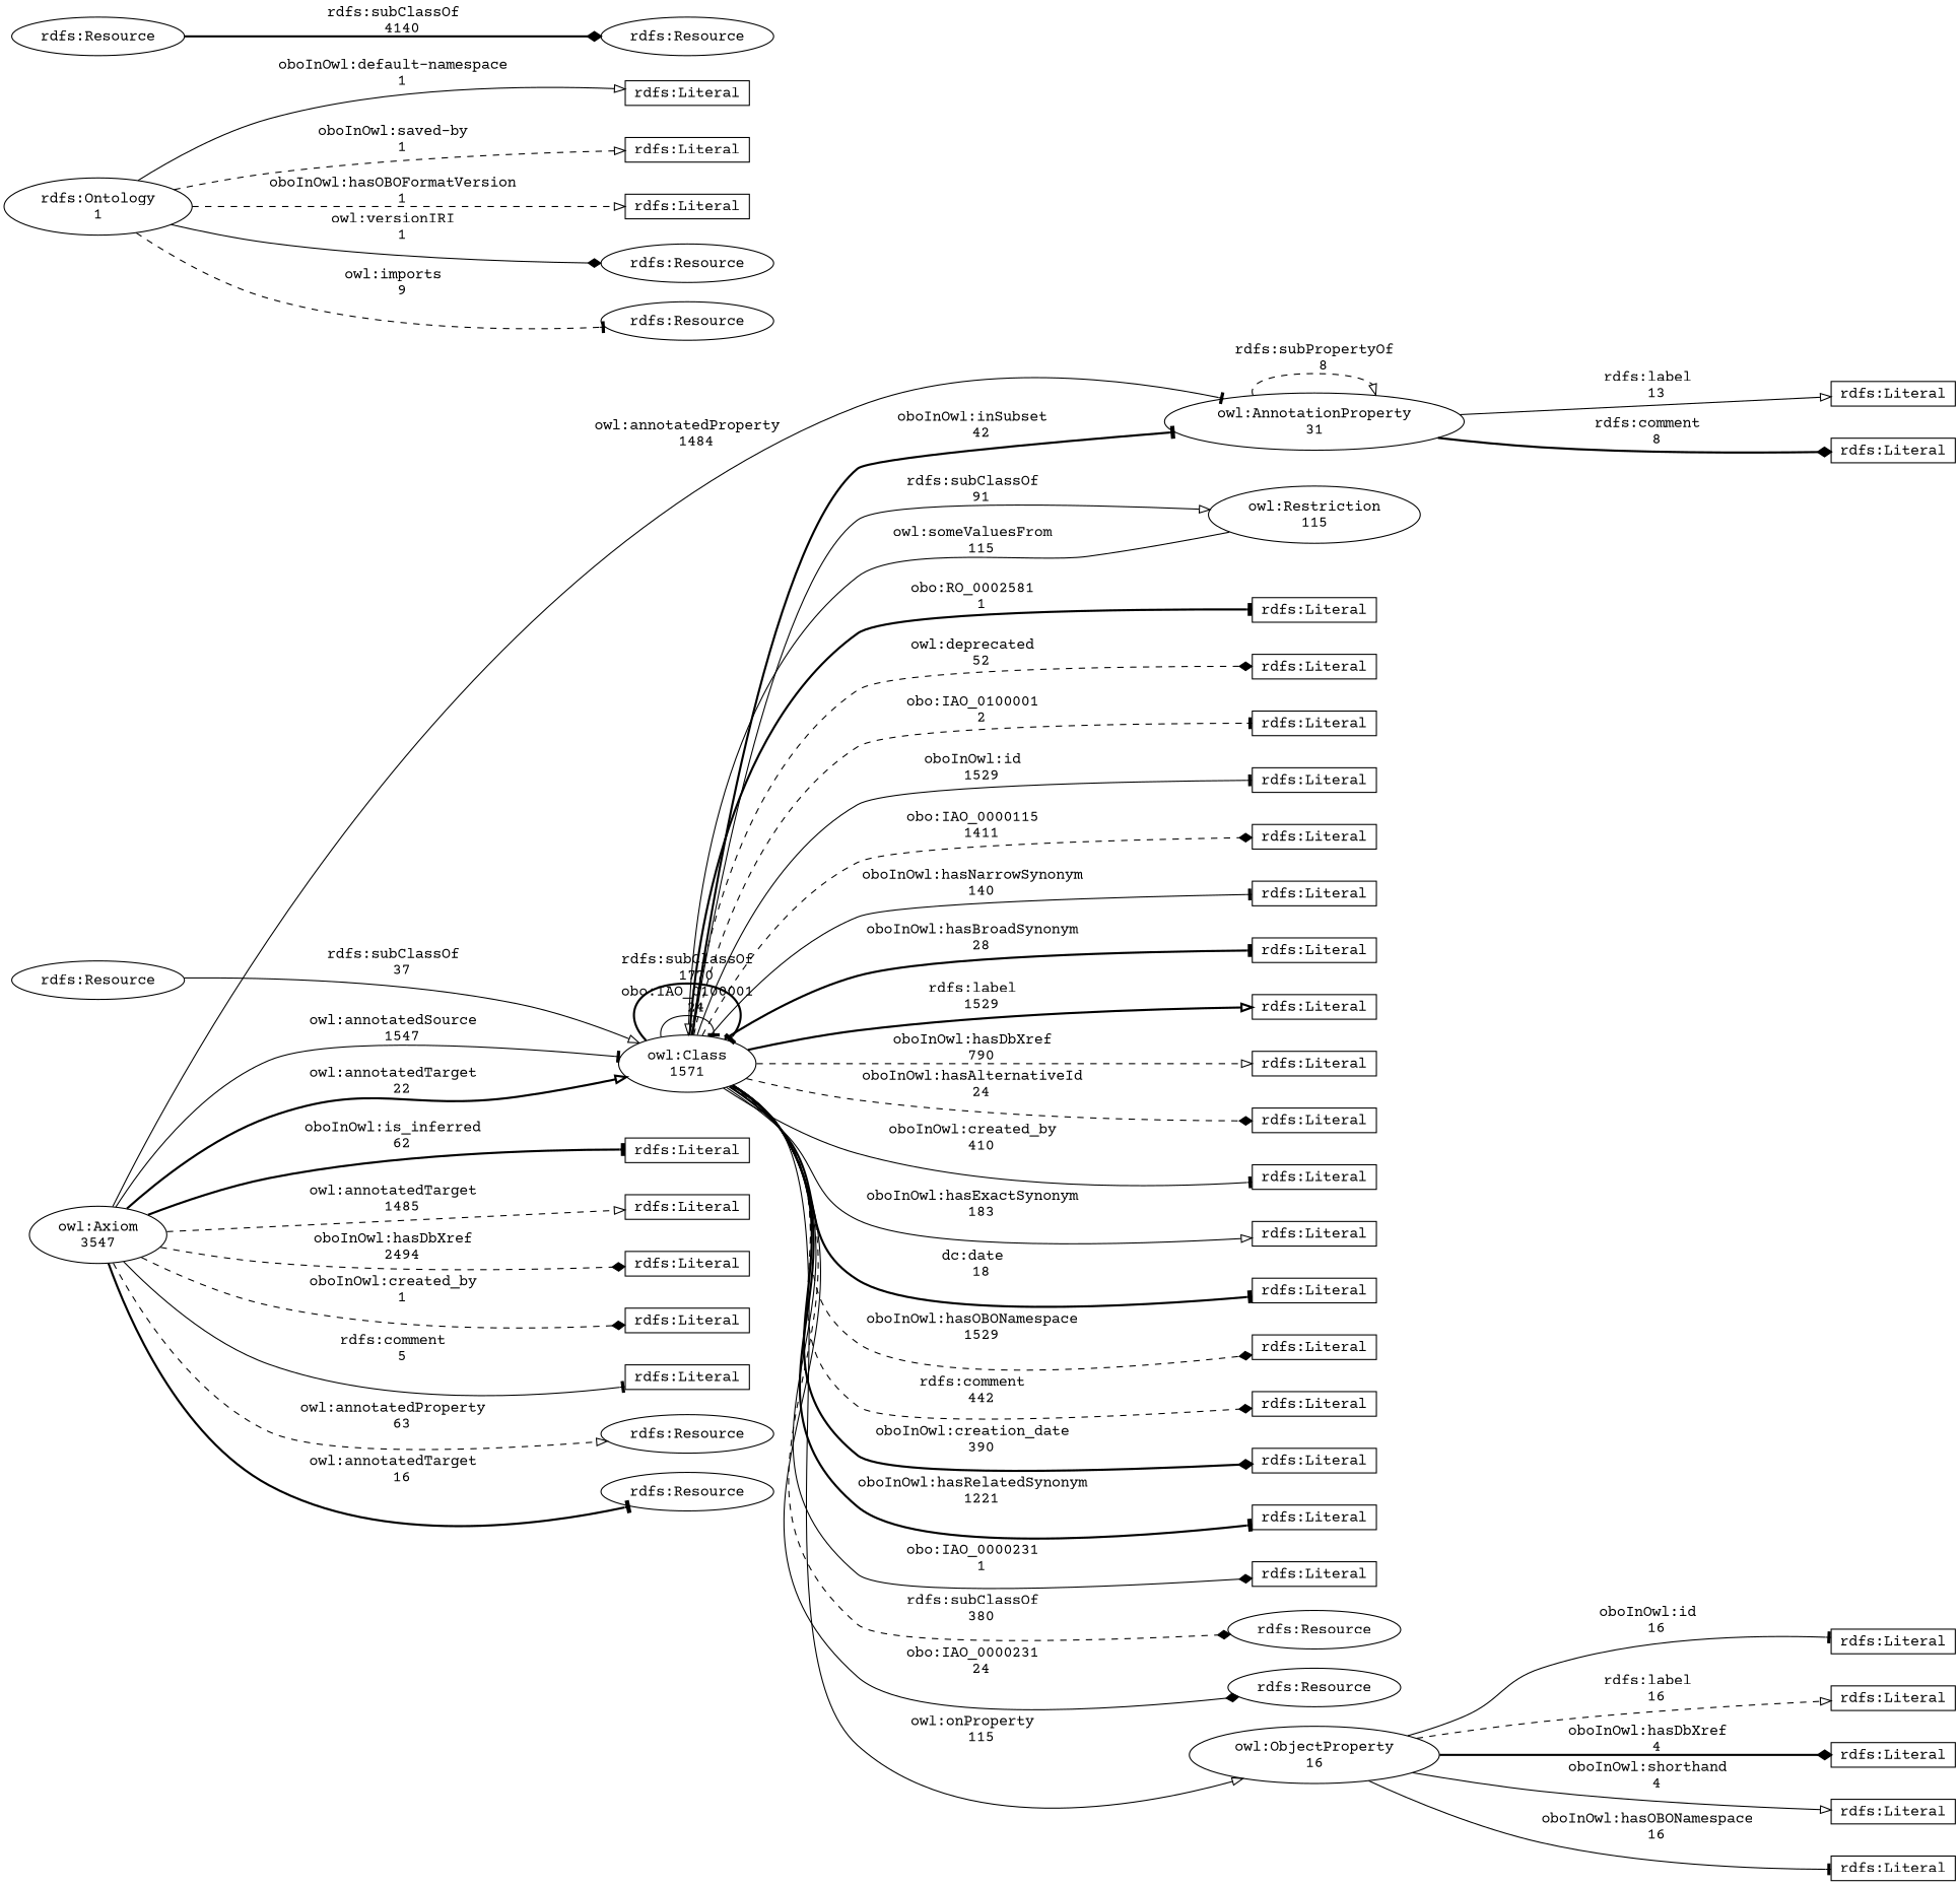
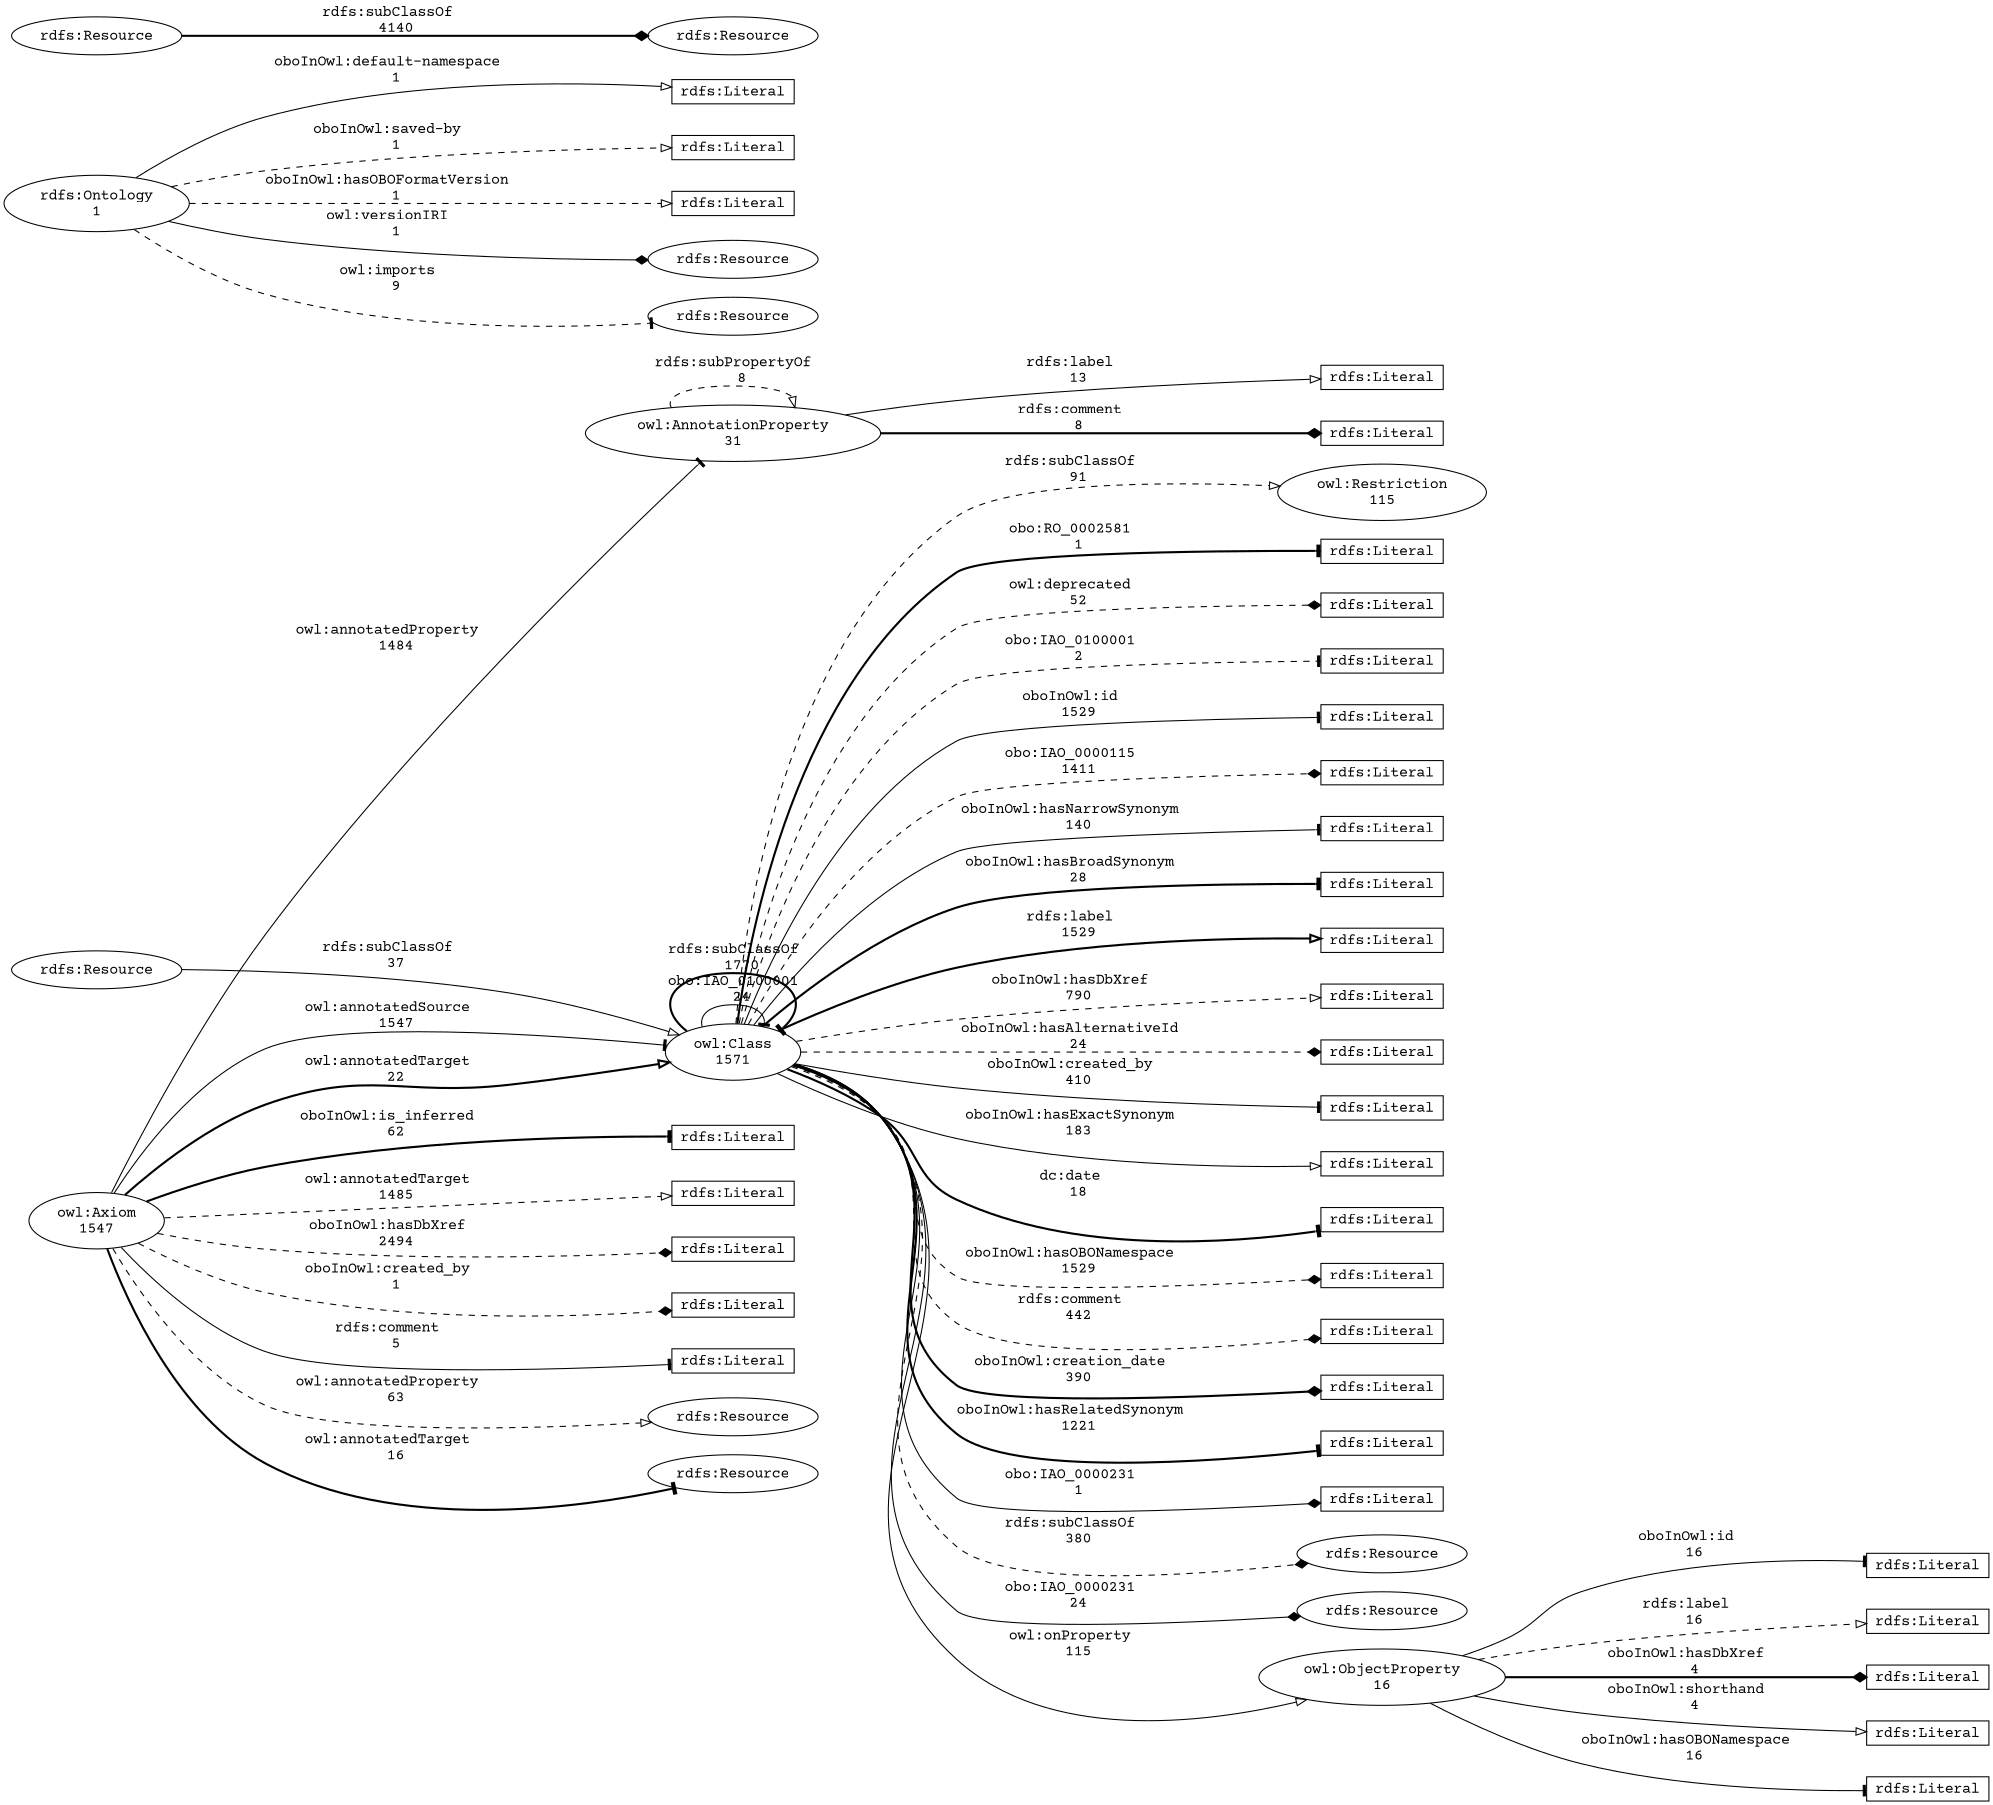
  digraph {
    fontname="Courier Prime"
    rankdir=LR
    ranksep=2
    node [fontname="Courier Prime" shape=box]
    edge [arrowhead=tee fontname="Courier Prime" style=solid]
    n1 [label="owl:AnnotationProperty\n31" shape=""]
    n2 [height=0.3 label="rdfs:Literal"]
    n3 [height=0.3 label="rdfs:Literal"]
-   n4 [label="owl:Axiom\n3547" shape=""]
+   n4 [label="owl:Axiom\n1547" shape=""]
    n5 [label="owl:Class\n1571" shape=""]
    n6 [height=0.3 label="rdfs:Literal"]
    n7 [height=0.3 label="rdfs:Literal"]
    n8 [height=0.3 label="rdfs:Literal"]
    n9 [height=0.3 label="rdfs:Literal"]
    n10 [height=0.3 label="rdfs:Literal"]
    n11 [label="rdfs:Resource" shape=""]
    n12 [label="rdfs:Resource" shape=""]
    n13 [label="owl:Restriction\n115" shape=""]
    n14 [height=0.3 label="rdfs:Literal"]
    n15 [height=0.3 label="rdfs:Literal"]
    n16 [height=0.3 label="rdfs:Literal"]
    n17 [height=0.3 label="rdfs:Literal"]
    n18 [height=0.3 label="rdfs:Literal"]
    n19 [height=0.3 label="rdfs:Literal"]
    n20 [height=0.3 label="rdfs:Literal"]
    n21 [height=0.3 label="rdfs:Literal"]
    n22 [height=0.3 label="rdfs:Literal"]
    n23 [height=0.3 label="rdfs:Literal"]
    n24 [height=0.3 label="rdfs:Literal"]
    n25 [height=0.3 label="rdfs:Literal"]
    n26 [height=0.3 label="rdfs:Literal"]
    n27 [height=0.3 label="rdfs:Literal"]
    n28 [height=0.3 label="rdfs:Literal"]
    n29 [height=0.3 label="rdfs:Literal"]
    n30 [height=0.3 label="rdfs:Literal"]
    n31 [height=0.3 label="rdfs:Literal"]
    n32 [label="rdfs:Resource" shape=""]
    n33 [label="rdfs:Resource" shape=""]
    n34 [label="owl:ObjectProperty\n16" shape=""]
    n35 [height=0.3 label="rdfs:Literal"]
    n36 [height=0.3 label="rdfs:Literal"]
    n37 [height=0.3 label="rdfs:Literal"]
    n38 [height=0.3 label="rdfs:Literal"]
    n39 [height=0.3 label="rdfs:Literal"]
    n40 [label="rdfs:Ontology\n1" shape=""]
    n41 [height=0.3 label="rdfs:Literal"]
    n42 [height=0.3 label="rdfs:Literal"]
    n43 [height=0.3 label="rdfs:Literal"]
    n44 [label="rdfs:Resource" shape=""]
    n45 [label="rdfs:Resource" shape=""]
    n46 [label="rdfs:Resource" shape=""]
    n47 [label="rdfs:Resource" shape=""]
    n48 [label="rdfs:Resource" shape=""]
    n1 -> n1 [arrowhead=onormal label="rdfs:subPropertyOf\n  8" style=dashed]
    n1 -> n2 [arrowhead=onormal label="rdfs:label\n  13"]
    n1 -> n3 [arrowhead=diamond label="rdfs:comment\n  8" style=bold]
    n4 -> n1 [label="owl:annotatedProperty\n  1484"]
    n4 -> n5 [label="owl:annotatedSource\n  1547"]
    n4 -> n5 [arrowhead=onormal label="owl:annotatedTarget\n  22" style=bold]
    n4 -> n6 [label="oboInOwl:is_inferred\n  62" style=bold]
    n4 -> n7 [arrowhead=onormal label="owl:annotatedTarget\n  1485" style=dashed]
    n4 -> n8 [arrowhead=diamond label="oboInOwl:hasDbXref\n  2494" style=dashed]
    n4 -> n9 [arrowhead=diamond label="oboInOwl:created_by\n  1" style=dashed]
    n4 -> n10 [label="rdfs:comment\n  5"]
    n4 -> n11 [arrowhead=onormal label="owl:annotatedProperty\n  63" style=dashed]
    n4 -> n12 [label="owl:annotatedTarget\n  16" style=bold]
-   n5 -> n1 [label="oboInOwl:inSubset\n  42" style=bold]
    n5 -> n5 [label="obo:IAO_0100001\n  24"]
    n5 -> n5 [label="rdfs:subClassOf\n  1770" style=bold]
-   n5 -> n13 [arrowhead=onormal label="rdfs:subClassOf\n  91"]
+   n5 -> n13 [arrowhead=onormal label="rdfs:subClassOf\n  91" style=dashed]
    n5 -> n14 [label="obo:RO_0002581\n  1" style=bold]
    n5 -> n15 [arrowhead=diamond label="owl:deprecated\n  52" style=dashed]
    n5 -> n16 [label="obo:IAO_0100001\n  2" style=dashed]
    n5 -> n17 [label="oboInOwl:id\n  1529"]
    n5 -> n18 [arrowhead=diamond label="obo:IAO_0000115\n  1411" style=dashed]
    n5 -> n19 [label="oboInOwl:hasNarrowSynonym\n  140"]
    n5 -> n20 [label="oboInOwl:hasBroadSynonym\n  28" style=bold]
    n5 -> n21 [arrowhead=onormal label="rdfs:label\n  1529" style=bold]
    n5 -> n22 [arrowhead=onormal label="oboInOwl:hasDbXref\n  790" style=dashed]
    n5 -> n23 [arrowhead=diamond label="oboInOwl:hasAlternativeId\n  24" style=dashed]
    n5 -> n24 [label="oboInOwl:created_by\n  410"]
    n5 -> n25 [arrowhead=onormal label="oboInOwl:hasExactSynonym\n  183"]
    n5 -> n26 [label="dc:date\n  18" style=bold]
    n5 -> n27 [arrowhead=diamond label="oboInOwl:hasOBONamespace\n  1529" style=dashed]
    n5 -> n28 [arrowhead=diamond label="rdfs:comment\n  442" style=dashed]
    n5 -> n29 [arrowhead=diamond label="oboInOwl:creation_date\n  390" style=bold]
    n5 -> n30 [label="oboInOwl:hasRelatedSynonym\n  1221" style=bold]
    n5 -> n31 [arrowhead=diamond label="obo:IAO_0000231\n  1"]
    n5 -> n32 [arrowhead=diamond label="rdfs:subClassOf\n  380" style=dashed]
    n5 -> n33 [arrowhead=diamond label="obo:IAO_0000231\n  24"]
    n5 -> n34 [arrowhead=onormal label="owl:onProperty\n  115"]
-   n13 -> n5 [arrowhead=onormal label="owl:someValuesFrom\n  115"]
    n34 -> n35 [label="oboInOwl:id\n  16"]
    n34 -> n36 [arrowhead=onormal label="rdfs:label\n  16" style=dashed]
    n34 -> n37 [arrowhead=diamond label="oboInOwl:hasDbXref\n  4" style=bold]
    n34 -> n38 [arrowhead=onormal label="oboInOwl:shorthand\n  4"]
    n34 -> n39 [label="oboInOwl:hasOBONamespace\n  16"]
    n40 -> n41 [arrowhead=onormal label="oboInOwl:default-namespace\n  1"]
    n40 -> n42 [arrowhead=onormal label="oboInOwl:saved-by\n  1" style=dashed]
    n40 -> n43 [arrowhead=onormal label="oboInOwl:hasOBOFormatVersion\n  1" style=dashed]
    n40 -> n44 [arrowhead=diamond label="owl:versionIRI\n  1"]
    n40 -> n45 [label="owl:imports\n  9" style=dashed]
    n46 -> n47 [arrowhead=diamond label="rdfs:subClassOf\n  4140" style=bold]
    n48 -> n5 [arrowhead=onormal label="rdfs:subClassOf\n  37"]
  }
